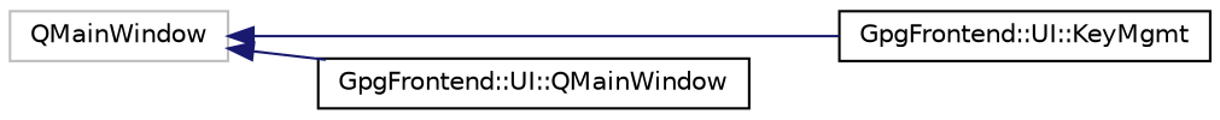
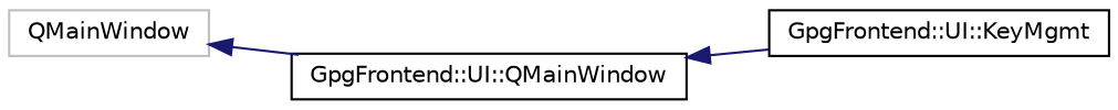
  digraph {
    rankdir=LR
    node [color=black fillcolor=white fontname=Helvetica fontsize=10 shape=record style=filled]
    edge [color=midnightblue dir=back fontname=Helvetica fontsize=10 labelfontname=Helvetica labelfontsize=10 style=solid]
    n1 [color=grey75 height=0.2 label=QMainWindow width=0.4]
    n2 [height=0.2 label="GpgFrontend::UI::KeyMgmt" width=0.4]
    n3 [height=0.2 label="GpgFrontend::UI::QMainWindow" width=0.4]
-   n1 -> n2
+   n3 -> n2
    n1 -> n3
  }
